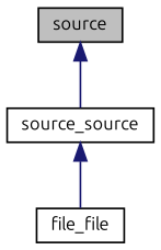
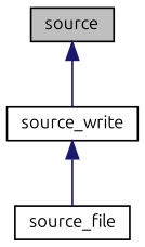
  digraph {
    fontname=Ubuntu
    node [color=black fillcolor=white fontname=Ubuntu fontsize=10 shape=record style=filled]
    edge [color=midnightblue dir=back fontname=Ubuntu fontsize=10 labelfontname=Helvetica labelfontsize=10 style=solid]
    n1 [fillcolor=grey75 fontcolor=black height=0.2 label=source width=0.4]
-   n2 [height=0.2 label=source_source width=0.4]
-   n3 [height=0.2 label=file_file width=0.4]
+   n2 [height=0.2 label=source_write width=0.4]
+   n3 [height=0.2 label=source_file width=0.4]
    n1 -> n2
    n2 -> n3
  }
